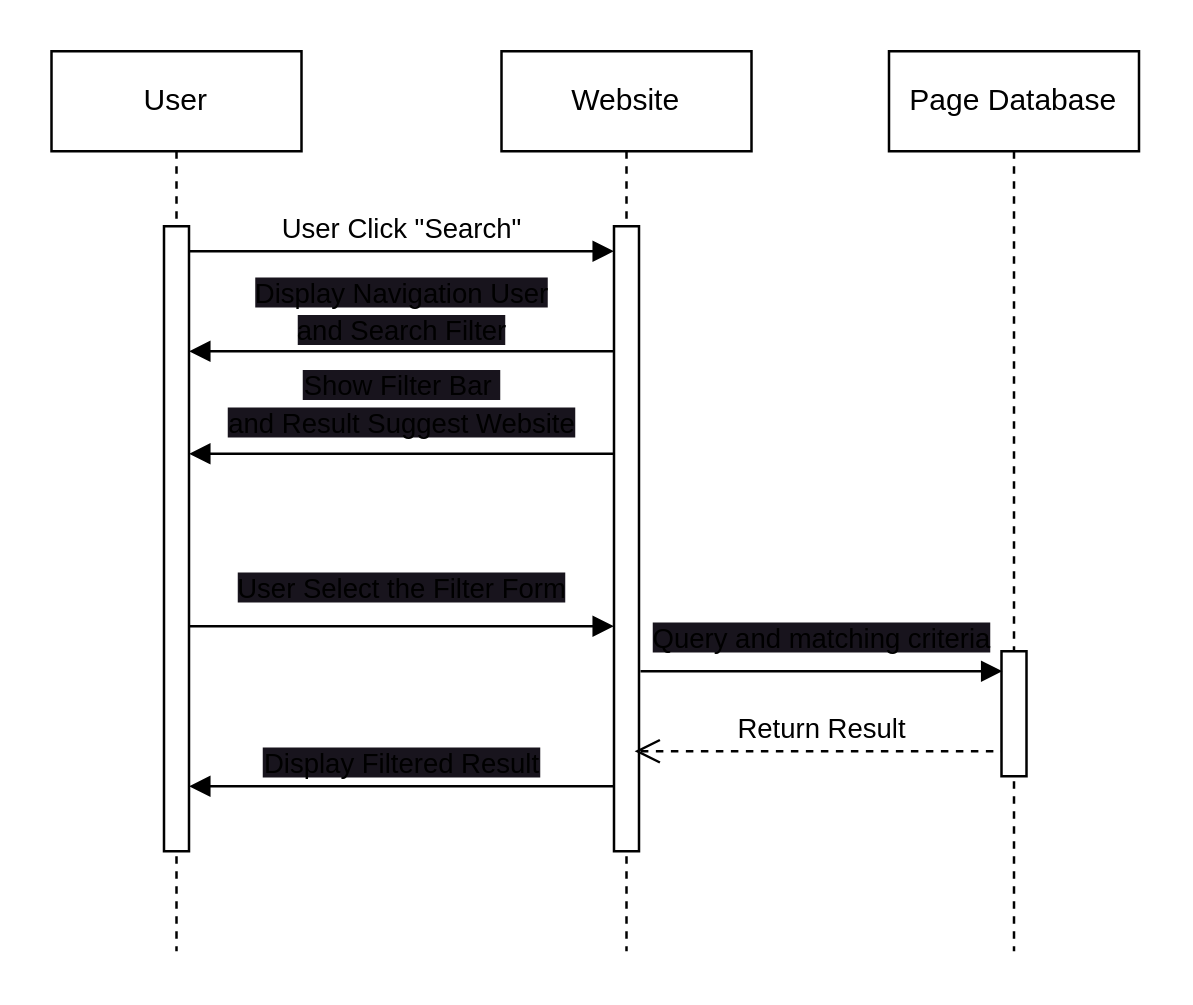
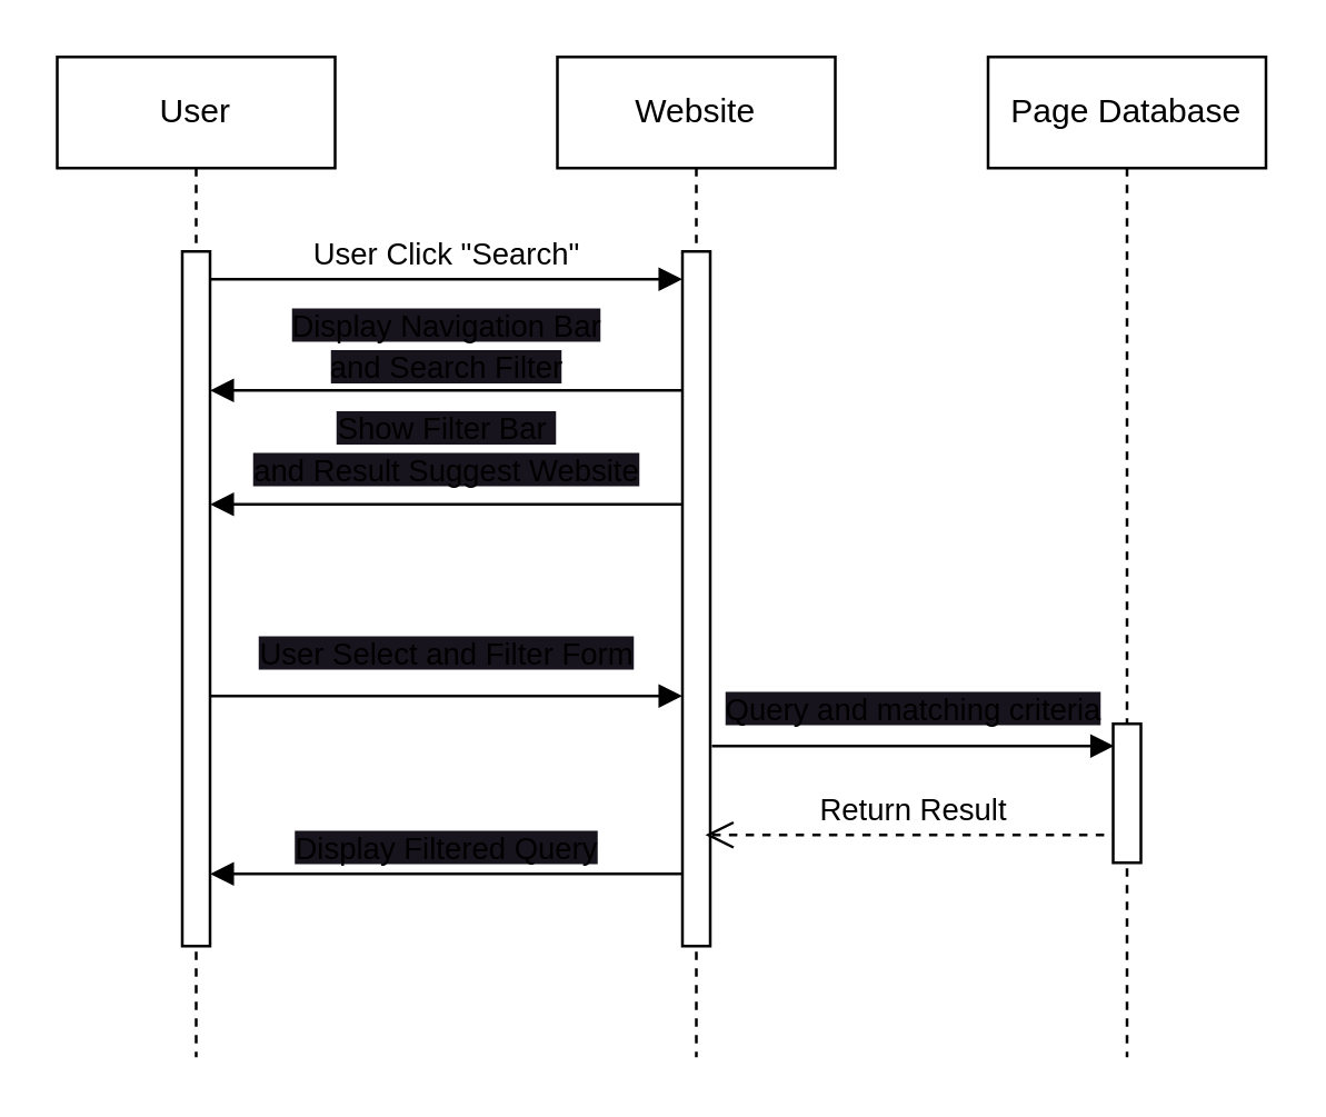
  <mxCell id="0" />
  <mxCell id="1" parent="0" />
  <mxCell id="2" value="User" style="shape=umlLifeline;perimeter=lifelinePerimeter;whiteSpace=wrap;html=1;container=0;dropTarget=0;collapsible=0;recursiveResize=0;outlineConnect=0;portConstraint=eastwest;newEdgeStyle={&quot;edgeStyle&quot;:&quot;elbowEdgeStyle&quot;,&quot;elbow&quot;:&quot;vertical&quot;,&quot;curved&quot;:0,&quot;rounded&quot;:0};" vertex="1" parent="1"><mxGeometry x="20" y="20" width="100" height="360" as="geometry" /></mxCell>
  <mxCell id="3" value="" style="html=1;points=[];perimeter=orthogonalPerimeter;outlineConnect=0;targetShapes=umlLifeline;portConstraint=eastwest;newEdgeStyle={&quot;edgeStyle&quot;:&quot;elbowEdgeStyle&quot;,&quot;elbow&quot;:&quot;vertical&quot;,&quot;curved&quot;:0,&quot;rounded&quot;:0};" vertex="1" parent="2"><mxGeometry x="45" y="70" width="10" height="250" as="geometry" /></mxCell>
  <mxCell id="4" value="Website" style="shape=umlLifeline;perimeter=lifelinePerimeter;whiteSpace=wrap;html=1;container=0;dropTarget=0;collapsible=0;recursiveResize=0;outlineConnect=0;portConstraint=eastwest;newEdgeStyle={&quot;edgeStyle&quot;:&quot;elbowEdgeStyle&quot;,&quot;elbow&quot;:&quot;vertical&quot;,&quot;curved&quot;:0,&quot;rounded&quot;:0};" vertex="1" parent="1"><mxGeometry x="200" y="20" width="100" height="360" as="geometry" /></mxCell>
  <mxCell id="5" value="" style="html=1;points=[];perimeter=orthogonalPerimeter;outlineConnect=0;targetShapes=umlLifeline;portConstraint=eastwest;newEdgeStyle={&quot;edgeStyle&quot;:&quot;elbowEdgeStyle&quot;,&quot;elbow&quot;:&quot;vertical&quot;,&quot;curved&quot;:0,&quot;rounded&quot;:0};" vertex="1" parent="4"><mxGeometry x="45" y="70" width="10" height="250" as="geometry" /></mxCell>
  <mxCell id="6" value="User Click &quot;Search&quot;" style="html=1;verticalAlign=bottom;endArrow=block;edgeStyle=elbowEdgeStyle;elbow=vertical;curved=0;rounded=0;" edge="1" parent="1" source="3" target="5"><mxGeometry x="0.003" relative="1" as="geometry"><mxPoint x="175" y="110" as="sourcePoint" /><Array as="points"><mxPoint x="160" y="100" /></Array><mxPoint as="offset" /></mxGeometry></mxCell>
  <mxCell id="7" value="Return Result" style="html=1;verticalAlign=bottom;endArrow=open;dashed=1;endSize=8;edgeStyle=elbowEdgeStyle;elbow=vertical;curved=0;rounded=0;" edge="1" parent="1"><mxGeometry x="0.001" relative="1" as="geometry"><mxPoint x="253.25" y="300" as="targetPoint" /><Array as="points"><mxPoint x="368.25" y="300" /></Array><mxPoint x="402.75" y="300" as="sourcePoint" /><mxPoint as="offset" /></mxGeometry></mxCell>
  <mxCell id="8" value="" style="html=1;verticalAlign=bottom;endArrow=block;edgeStyle=elbowEdgeStyle;elbow=vertical;curved=0;rounded=0;" edge="1" parent="1"><mxGeometry relative="1" as="geometry"><mxPoint x="245" y="140" as="sourcePoint" /><Array as="points" /><mxPoint x="75" y="140" as="targetPoint" /></mxGeometry></mxCell>
  <mxCell id="9" value="Page Database" style="shape=umlLifeline;perimeter=lifelinePerimeter;whiteSpace=wrap;html=1;container=0;dropTarget=0;collapsible=0;recursiveResize=0;outlineConnect=0;portConstraint=eastwest;newEdgeStyle={&quot;edgeStyle&quot;:&quot;elbowEdgeStyle&quot;,&quot;elbow&quot;:&quot;vertical&quot;,&quot;curved&quot;:0,&quot;rounded&quot;:0};" vertex="1" parent="1"><mxGeometry x="355" y="20" width="100" height="360" as="geometry" /></mxCell>
  <mxCell id="10" value="" style="html=1;points=[];perimeter=orthogonalPerimeter;outlineConnect=0;targetShapes=umlLifeline;portConstraint=eastwest;newEdgeStyle={&quot;edgeStyle&quot;:&quot;elbowEdgeStyle&quot;,&quot;elbow&quot;:&quot;vertical&quot;,&quot;curved&quot;:0,&quot;rounded&quot;:0};" vertex="1" parent="9"><mxGeometry x="45" y="240" width="10" height="50" as="geometry" /></mxCell>
- <mxCell id="11" value="&lt;span style=&quot;font-size: 11px; background-color: rgb(24, 20, 29);&quot;&gt;Display Navigation User&lt;/span&gt;&lt;div&gt;&lt;span style=&quot;font-size: 11px; background-color: rgb(24, 20, 29);&quot;&gt;and Search Filter&lt;/span&gt;&lt;/div&gt;" style="text;html=1;align=center;verticalAlign=middle;resizable=0;points=[];autosize=1;strokeColor=none;fillColor=none;" vertex="1" parent="1"><mxGeometry x="95" y="104" width="130" height="40" as="geometry" /></mxCell>
- <mxCell id="12" value="&lt;span style=&quot;font-size: 11px; background-color: rgb(24, 20, 29);&quot;&gt;User Select the Filter Form&lt;/span&gt;" style="text;html=1;align=center;verticalAlign=middle;resizable=0;points=[];autosize=1;strokeColor=none;fillColor=none;" vertex="1" parent="1"><mxGeometry x="85" y="220" width="150" height="30" as="geometry" /></mxCell>
+ <mxCell id="11" value="&lt;span style=&quot;font-size: 11px; background-color: rgb(24, 20, 29);&quot;&gt;Display Navigation Bar&lt;/span&gt;&lt;div&gt;&lt;span style=&quot;font-size: 11px; background-color: rgb(24, 20, 29);&quot;&gt;and Search Filter&lt;/span&gt;&lt;/div&gt;" style="text;html=1;align=center;verticalAlign=middle;resizable=0;points=[];autosize=1;strokeColor=none;fillColor=none;" vertex="1" parent="1"><mxGeometry x="95" y="104" width="130" height="40" as="geometry" /></mxCell>
+ <mxCell id="12" value="&lt;span style=&quot;font-size: 11px; background-color: rgb(24, 20, 29);&quot;&gt;User Select and Filter Form&lt;/span&gt;" style="text;html=1;align=center;verticalAlign=middle;resizable=0;points=[];autosize=1;strokeColor=none;fillColor=none;" vertex="1" parent="1"><mxGeometry x="85" y="220" width="150" height="30" as="geometry" /></mxCell>
  <mxCell id="13" value="" style="html=1;verticalAlign=bottom;endArrow=block;edgeStyle=elbowEdgeStyle;elbow=vertical;curved=0;rounded=0;" edge="1" parent="1"><mxGeometry x="1" y="-136" relative="1" as="geometry"><mxPoint x="75" y="250" as="sourcePoint" /><Array as="points"><mxPoint x="160" y="250" /></Array><mxPoint x="245" y="250" as="targetPoint" /><mxPoint x="65" y="-16" as="offset" /></mxGeometry></mxCell>
  <mxCell id="14" value="&lt;span style=&quot;font-size: 11px; background-color: rgb(24, 20, 29);&quot;&gt;Query and matching criteria&lt;/span&gt;" style="text;html=1;align=center;verticalAlign=middle;resizable=0;points=[];autosize=1;strokeColor=none;fillColor=none;" vertex="1" parent="1"><mxGeometry x="248" y="240" width="160" height="30" as="geometry" /></mxCell>
  <mxCell id="15" value="" style="html=1;verticalAlign=bottom;endArrow=block;edgeStyle=elbowEdgeStyle;elbow=vertical;curved=0;rounded=0;" edge="1" parent="1"><mxGeometry x="1" y="-136" relative="1" as="geometry"><mxPoint x="255.612" y="268" as="sourcePoint" /><Array as="points"><mxPoint x="319.39" y="268" /></Array><mxPoint x="400.39" y="268" as="targetPoint" /><mxPoint x="65" y="-16" as="offset" /></mxGeometry></mxCell>
  <mxCell id="16" value="&lt;span style=&quot;font-size: 11px; background-color: rgb(24, 20, 29);&quot;&gt;Show Filter Bar&amp;nbsp;&lt;/span&gt;&lt;div&gt;&lt;span style=&quot;font-size: 11px; background-color: rgb(24, 20, 29);&quot;&gt;and Result Suggest Website&lt;/span&gt;&lt;/div&gt;" style="text;html=1;align=center;verticalAlign=middle;resizable=0;points=[];autosize=1;strokeColor=none;fillColor=none;" vertex="1" parent="1"><mxGeometry x="85" y="141" width="150" height="40" as="geometry" /></mxCell>
  <mxCell id="17" value="" style="html=1;verticalAlign=bottom;endArrow=block;edgeStyle=elbowEdgeStyle;elbow=vertical;curved=0;rounded=0;" edge="1" parent="1"><mxGeometry relative="1" as="geometry"><mxPoint x="245" y="181" as="sourcePoint" /><Array as="points" /><mxPoint x="75" y="181" as="targetPoint" /></mxGeometry></mxCell>
- <mxCell id="18" value="&lt;span style=&quot;font-size: 11px; background-color: rgb(24, 20, 29);&quot;&gt;Display Filtered Result&lt;/span&gt;" style="text;html=1;align=center;verticalAlign=middle;resizable=0;points=[];autosize=1;strokeColor=none;fillColor=none;" vertex="1" parent="1"><mxGeometry x="95" y="290" width="130" height="30" as="geometry" /></mxCell>
+ <mxCell id="18" value="&lt;span style=&quot;font-size: 11px; background-color: rgb(24, 20, 29);&quot;&gt;Display Filtered Query&lt;/span&gt;" style="text;html=1;align=center;verticalAlign=middle;resizable=0;points=[];autosize=1;strokeColor=none;fillColor=none;" vertex="1" parent="1"><mxGeometry x="95" y="290" width="130" height="30" as="geometry" /></mxCell>
  <mxCell id="19" value="" style="html=1;verticalAlign=bottom;endArrow=block;edgeStyle=elbowEdgeStyle;elbow=vertical;curved=0;rounded=0;" edge="1" parent="1"><mxGeometry relative="1" as="geometry"><mxPoint x="245" y="314" as="sourcePoint" /><Array as="points" /><mxPoint x="75" y="314" as="targetPoint" /></mxGeometry></mxCell>
